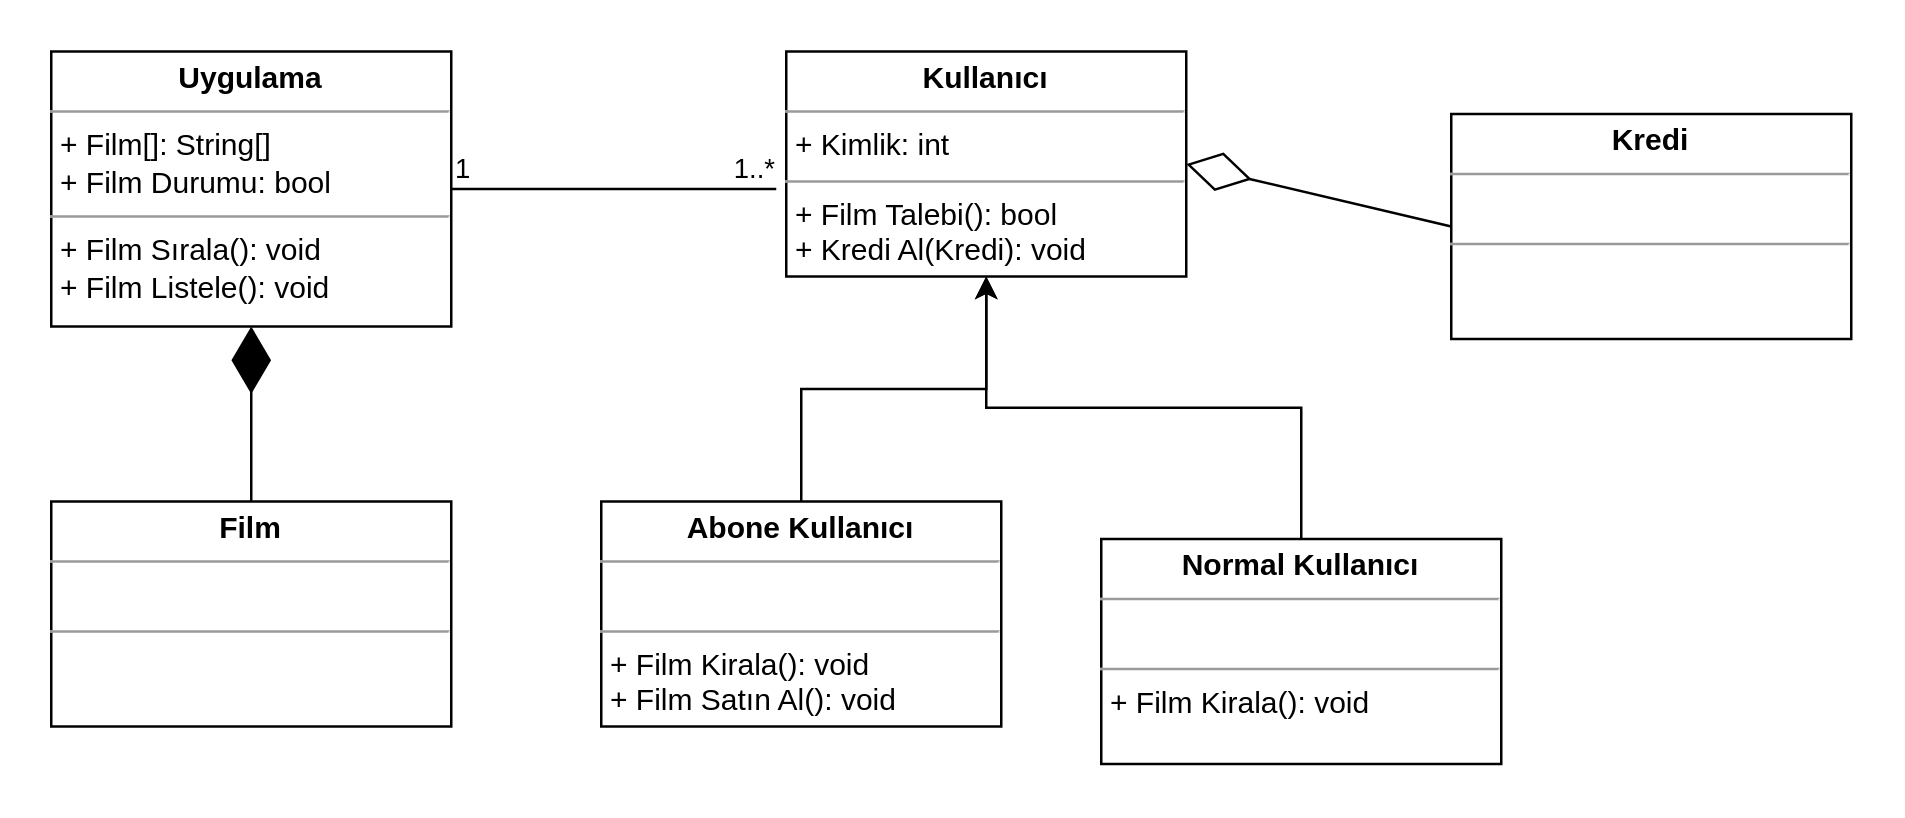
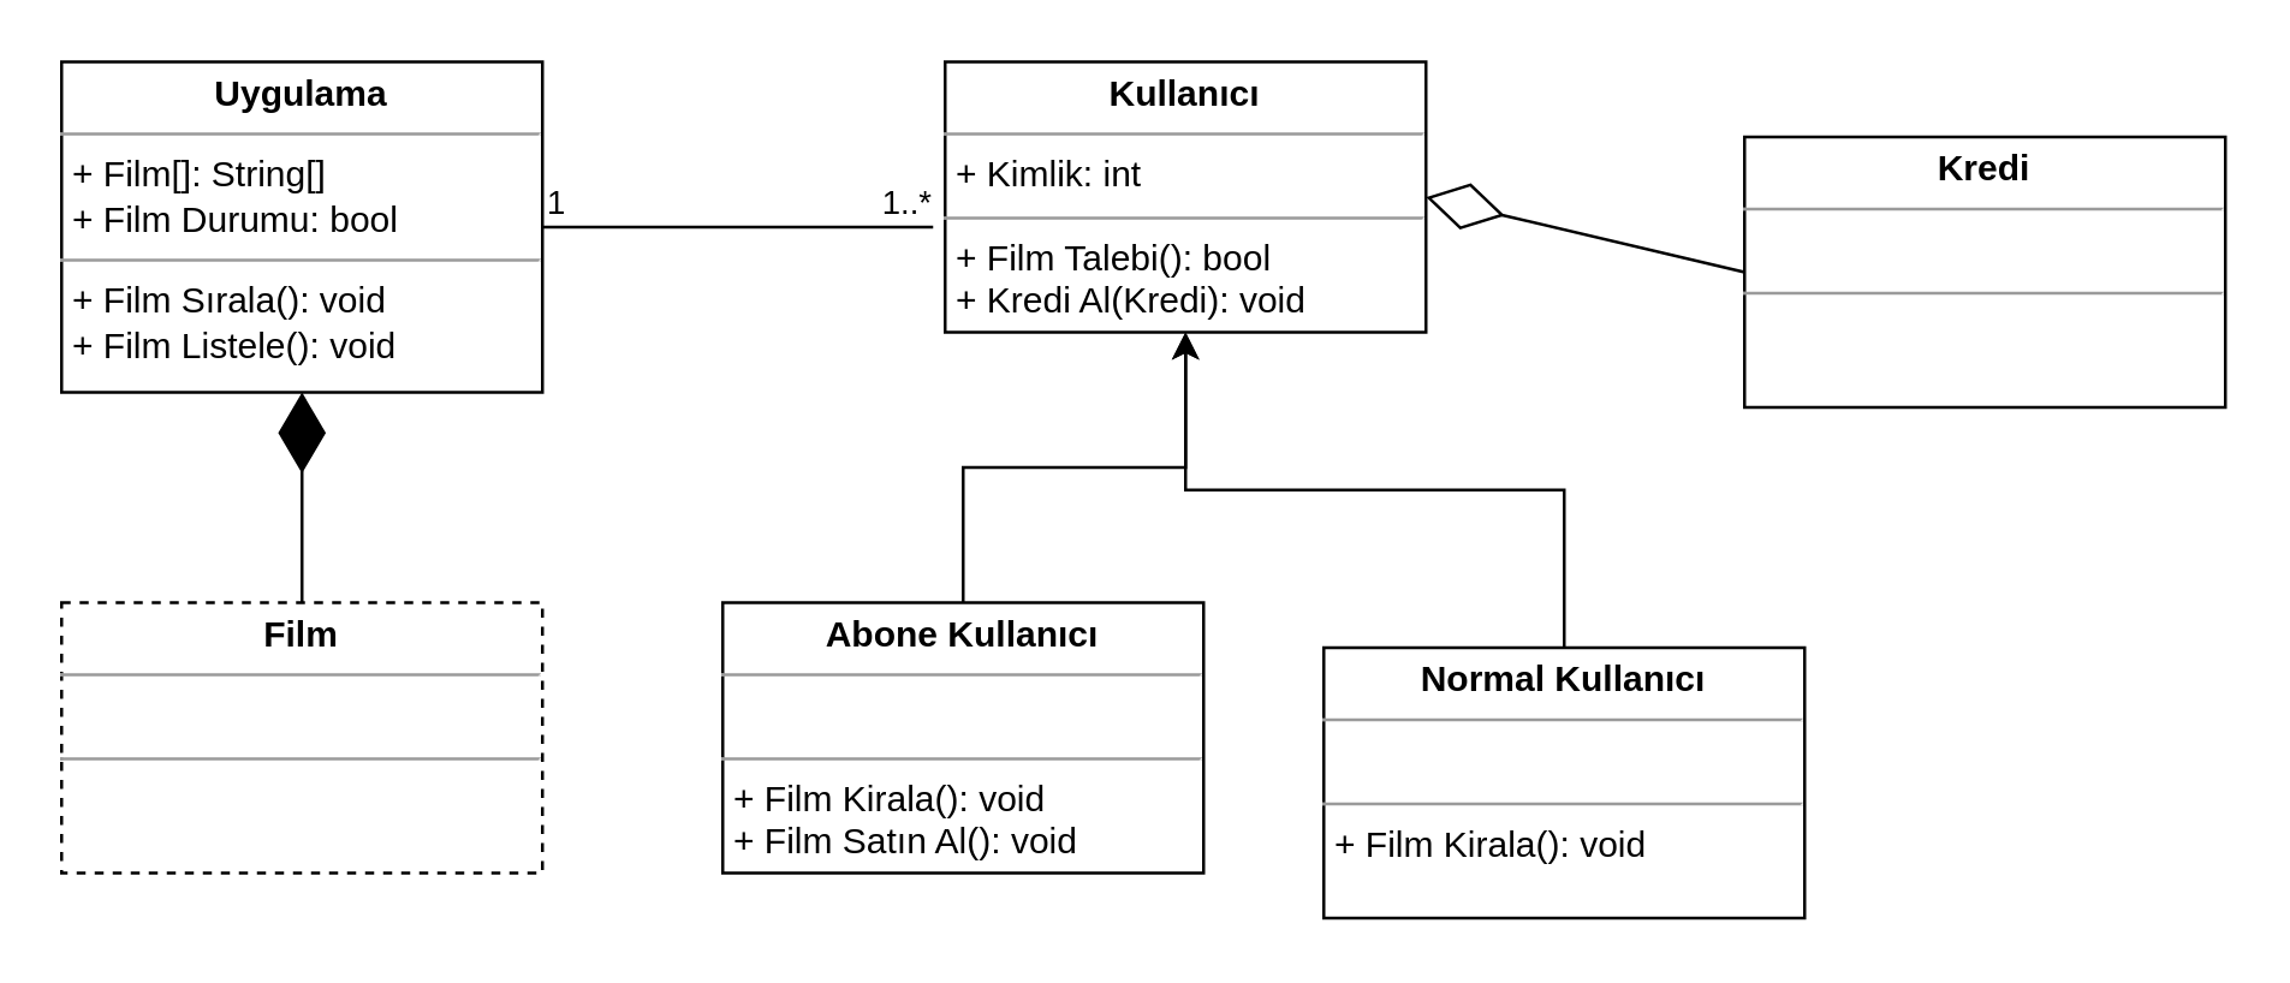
  <mxCell id="0" />
  <mxCell id="1" parent="0" />
  <mxCell id="2" value="&lt;p style=&quot;margin:0px;margin-top:4px;text-align:center;&quot;&gt;&lt;b&gt;Kullanıcı&lt;/b&gt;&lt;/p&gt;&lt;hr size=&quot;1&quot;&gt;&lt;p style=&quot;margin:0px;margin-left:4px;&quot;&gt;+ Kimlik: int&lt;/p&gt;&lt;hr size=&quot;1&quot;&gt;&lt;p style=&quot;margin:0px;margin-left:4px;&quot;&gt;+ Film Talebi(): bool&lt;/p&gt;&lt;p style=&quot;margin:0px;margin-left:4px;&quot;&gt;+ Kredi Al(Kredi): void&lt;/p&gt;" style="verticalAlign=top;align=left;overflow=fill;fontSize=12;fontFamily=Helvetica;html=1;whiteSpace=wrap;" vertex="1" parent="1"><mxGeometry x="314" y="20" width="160" height="90" as="geometry" /></mxCell>
  <mxCell id="3" value="&lt;p style=&quot;margin:0px;margin-top:4px;text-align:center;&quot;&gt;&lt;b&gt;Kredi&lt;/b&gt;&lt;/p&gt;&lt;hr size=&quot;1&quot;&gt;&lt;p style=&quot;margin:0px;margin-left:4px;&quot;&gt;&lt;br&gt;&lt;/p&gt;&lt;hr size=&quot;1&quot;&gt;&lt;p style=&quot;margin:0px;margin-left:4px;&quot;&gt;&lt;br&gt;&lt;/p&gt;" style="verticalAlign=top;align=left;overflow=fill;fontSize=12;fontFamily=Helvetica;html=1;whiteSpace=wrap;" vertex="1" parent="1"><mxGeometry x="580" y="45" width="160" height="90" as="geometry" /></mxCell>
  <mxCell id="4" style="edgeStyle=orthogonalEdgeStyle;rounded=0;orthogonalLoop=1;jettySize=auto;html=1;exitX=0.5;exitY=0;exitDx=0;exitDy=0;entryX=0.5;entryY=1;entryDx=0;entryDy=0;" edge="1" parent="1" source="5" target="2"><mxGeometry relative="1" as="geometry" /></mxCell>
  <mxCell id="5" value="&lt;p style=&quot;margin:0px;margin-top:4px;text-align:center;&quot;&gt;&lt;b&gt;Normal Kullanıcı&lt;/b&gt;&lt;/p&gt;&lt;hr size=&quot;1&quot;&gt;&lt;p style=&quot;margin:0px;margin-left:4px;&quot;&gt;&lt;br&gt;&lt;/p&gt;&lt;hr size=&quot;1&quot;&gt;&lt;p style=&quot;margin:0px;margin-left:4px;&quot;&gt;+ Film Kirala(): void&lt;/p&gt;" style="verticalAlign=top;align=left;overflow=fill;fontSize=12;fontFamily=Helvetica;html=1;whiteSpace=wrap;" vertex="1" parent="1"><mxGeometry x="440" y="215" width="160" height="90" as="geometry" /></mxCell>
  <mxCell id="6" style="edgeStyle=orthogonalEdgeStyle;rounded=0;orthogonalLoop=1;jettySize=auto;html=1;entryX=0.5;entryY=1;entryDx=0;entryDy=0;" edge="1" parent="1" source="7" target="2"><mxGeometry relative="1" as="geometry" /></mxCell>
  <mxCell id="7" value="&lt;p style=&quot;margin:0px;margin-top:4px;text-align:center;&quot;&gt;&lt;b&gt;Abone Kullanıcı&lt;/b&gt;&lt;/p&gt;&lt;hr size=&quot;1&quot;&gt;&lt;p style=&quot;margin:0px;margin-left:4px;&quot;&gt;&lt;br&gt;&lt;/p&gt;&lt;hr size=&quot;1&quot;&gt;&lt;p style=&quot;margin:0px;margin-left:4px;&quot;&gt;+ Film Kirala(): void&lt;/p&gt;&lt;p style=&quot;margin:0px;margin-left:4px;&quot;&gt;+ Film Satın Al(): void&lt;/p&gt;" style="verticalAlign=top;align=left;overflow=fill;fontSize=12;fontFamily=Helvetica;html=1;whiteSpace=wrap;" vertex="1" parent="1"><mxGeometry x="240" y="200" width="160" height="90" as="geometry" /></mxCell>
  <mxCell id="8" value="&lt;p style=&quot;margin:0px;margin-top:4px;text-align:center;&quot;&gt;&lt;b&gt;Uygulama&lt;/b&gt;&lt;/p&gt;&lt;hr size=&quot;1&quot;&gt;&lt;p style=&quot;margin:0px;margin-left:4px;&quot;&gt;+ Film[]: String[]&lt;/p&gt;&lt;p style=&quot;margin:0px;margin-left:4px;&quot;&gt;+ Film Durumu: bool&lt;/p&gt;&lt;hr size=&quot;1&quot;&gt;&lt;p style=&quot;margin:0px;margin-left:4px;&quot;&gt;+ Film Sırala(): void&lt;/p&gt;&lt;p style=&quot;margin:0px;margin-left:4px;&quot;&gt;&lt;span style=&quot;background-color: initial;&quot;&gt;+ Film Listele(): void&lt;/span&gt;&lt;br&gt;&lt;/p&gt;" style="verticalAlign=top;align=left;overflow=fill;fontSize=12;fontFamily=Helvetica;html=1;whiteSpace=wrap;" vertex="1" parent="1"><mxGeometry x="20" y="20" width="160" height="110" as="geometry" /></mxCell>
- <mxCell id="9" value="&lt;p style=&quot;margin:0px;margin-top:4px;text-align:center;&quot;&gt;&lt;b&gt;Film&lt;/b&gt;&lt;/p&gt;&lt;hr size=&quot;1&quot;&gt;&lt;p style=&quot;margin:0px;margin-left:4px;&quot;&gt;&lt;br&gt;&lt;/p&gt;&lt;hr size=&quot;1&quot;&gt;&lt;p style=&quot;margin:0px;margin-left:4px;&quot;&gt;&lt;br&gt;&lt;/p&gt;" style="verticalAlign=top;align=left;overflow=fill;fontSize=12;fontFamily=Helvetica;html=1;whiteSpace=wrap;" vertex="1" parent="1"><mxGeometry x="20" y="200" width="160" height="90" as="geometry" /></mxCell>
+ <mxCell id="9" value="&lt;p style=&quot;margin:0px;margin-top:4px;text-align:center;&quot;&gt;&lt;b&gt;Film&lt;/b&gt;&lt;/p&gt;&lt;hr size=&quot;1&quot;&gt;&lt;p style=&quot;margin:0px;margin-left:4px;&quot;&gt;&lt;br&gt;&lt;/p&gt;&lt;hr size=&quot;1&quot;&gt;&lt;p style=&quot;margin:0px;margin-left:4px;&quot;&gt;&lt;br&gt;&lt;/p&gt;" style="verticalAlign=top;align=left;overflow=fill;fontSize=12;fontFamily=Helvetica;html=1;whiteSpace=wrap;dashed=1;" vertex="1" parent="1"><mxGeometry x="20" y="200" width="160" height="90" as="geometry" /></mxCell>
  <mxCell id="10" value="" style="endArrow=diamondThin;endFill=0;endSize=24;html=1;rounded=0;entryX=1;entryY=0.5;entryDx=0;entryDy=0;exitX=0;exitY=0.5;exitDx=0;exitDy=0;" edge="1" parent="1" source="3" target="2"><mxGeometry width="160" relative="1" as="geometry"><mxPoint x="430" y="170" as="sourcePoint" /><mxPoint x="590" y="170" as="targetPoint" /></mxGeometry></mxCell>
  <mxCell id="11" value="" style="endArrow=diamondThin;endFill=1;endSize=24;html=1;rounded=0;exitX=0.5;exitY=0;exitDx=0;exitDy=0;entryX=0.5;entryY=1;entryDx=0;entryDy=0;" edge="1" parent="1" source="9" target="8"><mxGeometry width="160" relative="1" as="geometry"><mxPoint x="130" y="170" as="sourcePoint" /><mxPoint x="290" y="170" as="targetPoint" /></mxGeometry></mxCell>
  <mxCell id="12" value="" style="endArrow=none;html=1;edgeStyle=orthogonalEdgeStyle;rounded=0;" edge="1" parent="1" source="8"><mxGeometry relative="1" as="geometry"><mxPoint x="180" y="75" as="sourcePoint" /><mxPoint x="310" y="75" as="targetPoint" /></mxGeometry></mxCell>
  <mxCell id="13" value="1" style="edgeLabel;resizable=0;html=1;align=left;verticalAlign=bottom;" connectable="0" vertex="1" parent="12"><mxGeometry x="-1" relative="1" as="geometry" /></mxCell>
  <mxCell id="14" value="1..*" style="edgeLabel;resizable=0;html=1;align=right;verticalAlign=bottom;" connectable="0" vertex="1" parent="12"><mxGeometry x="1" relative="1" as="geometry" /></mxCell>
